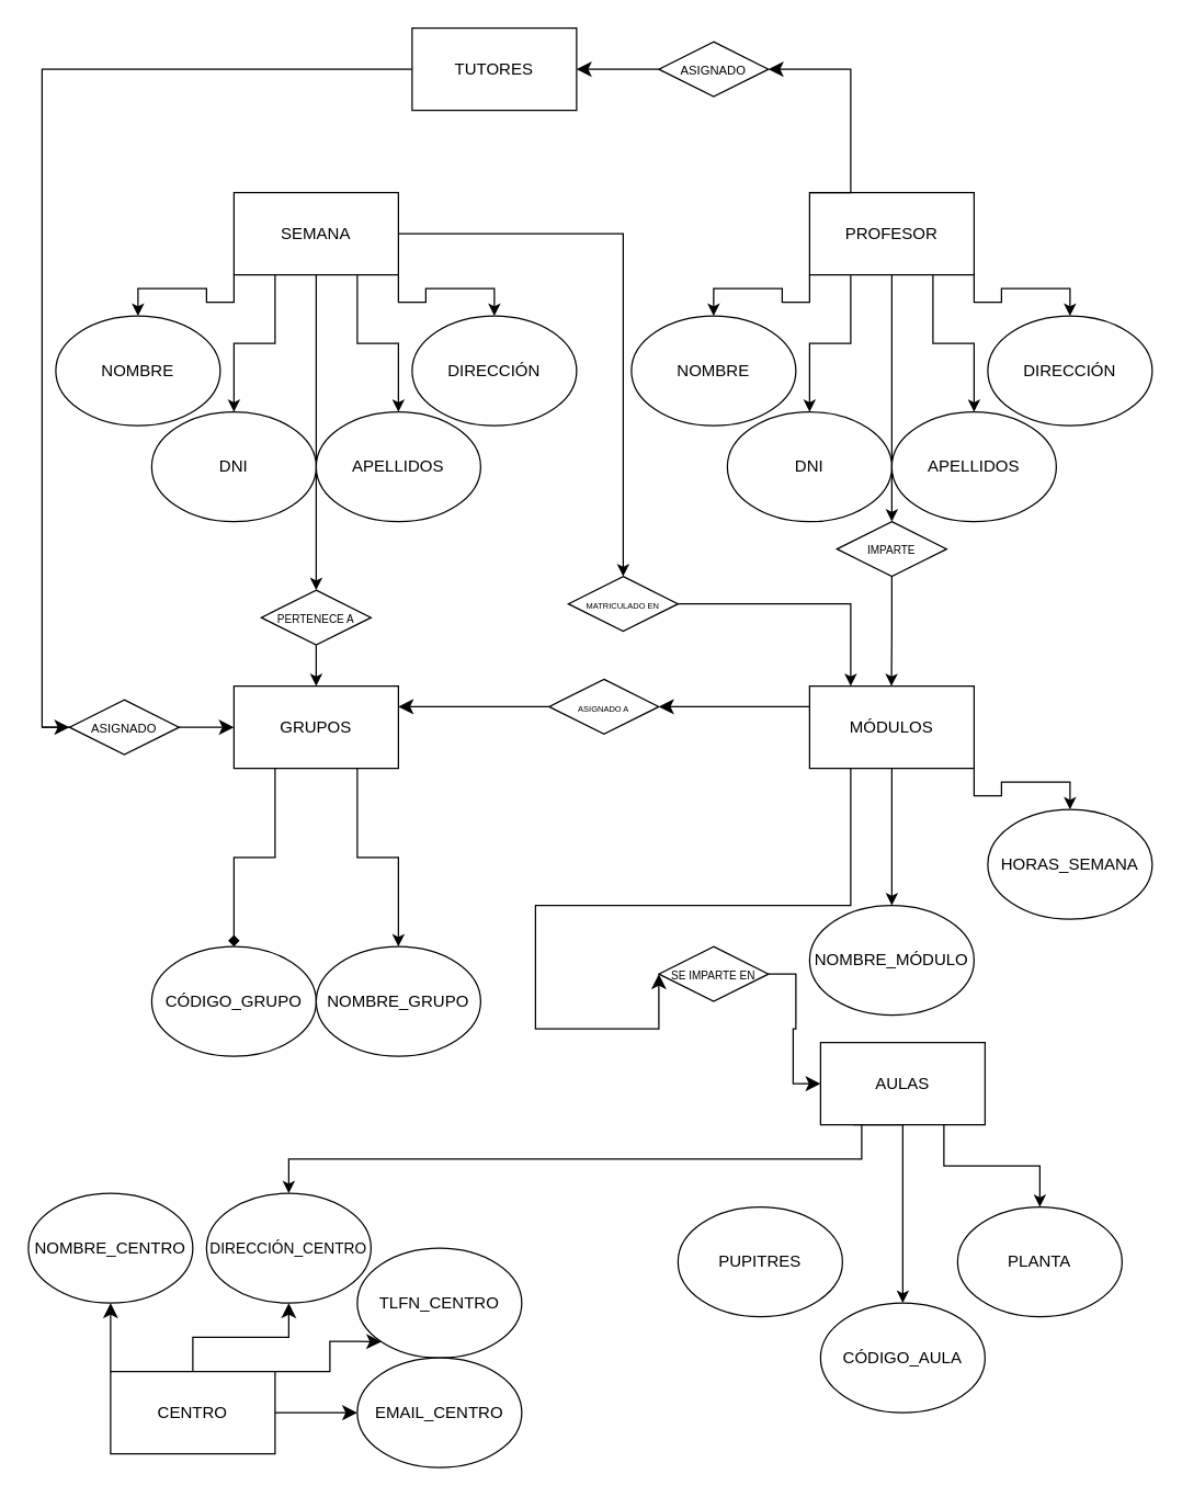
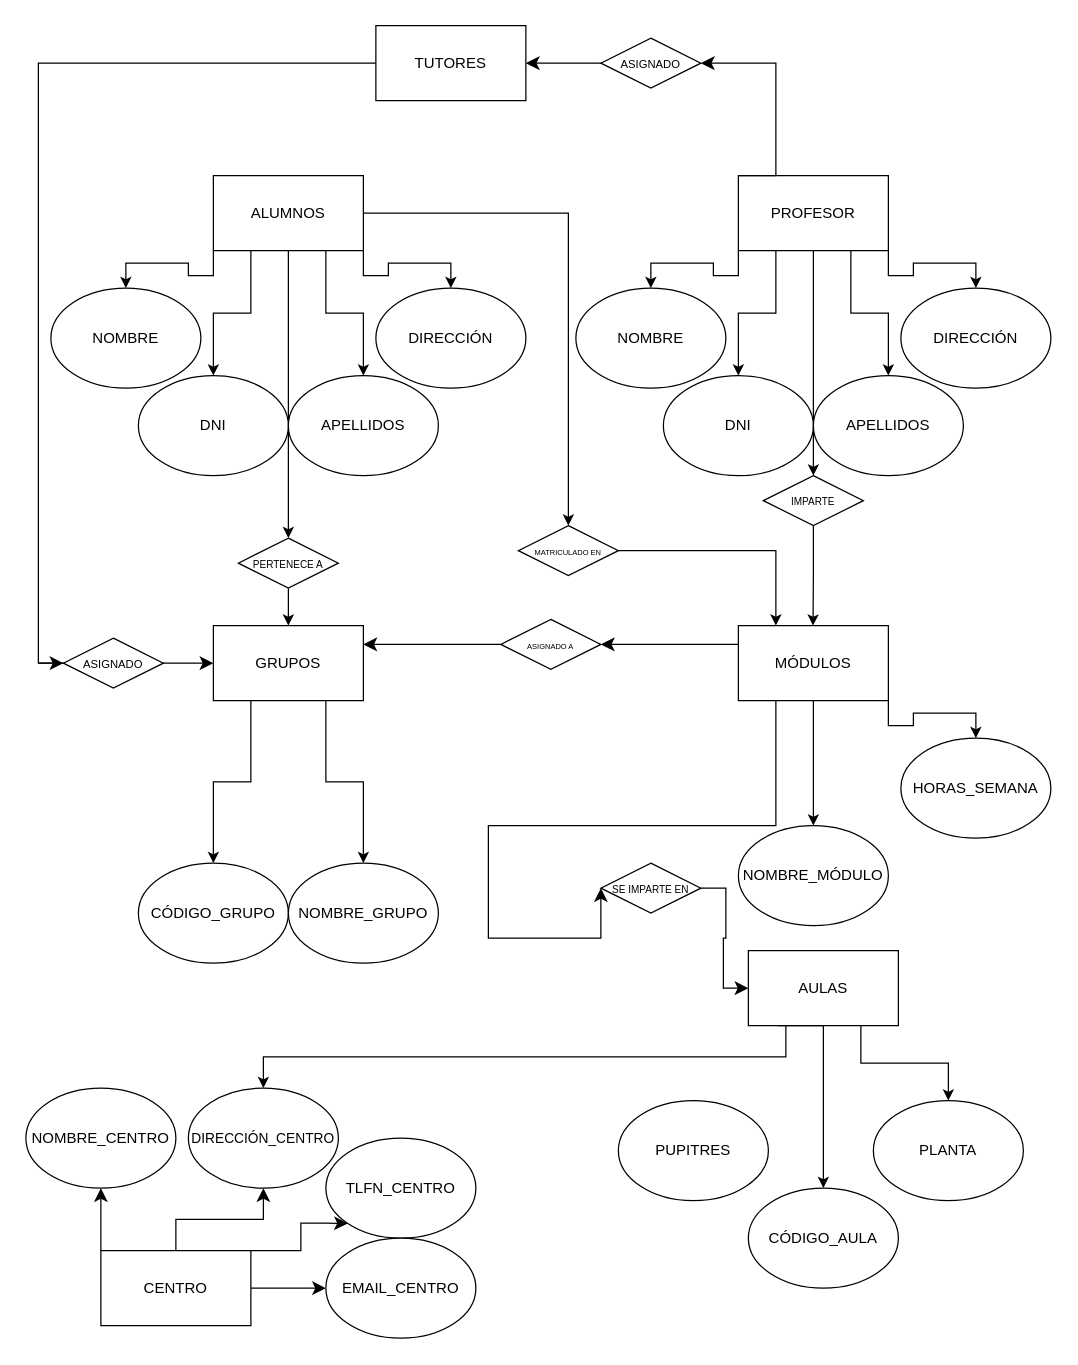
  <mxCell id="0" />
  <mxCell id="1" parent="0" />
  <mxCell id="2" style="edgeStyle=orthogonalEdgeStyle;rounded=0;orthogonalLoop=1;jettySize=auto;html=1;exitX=0;exitY=1;exitDx=0;exitDy=0;entryX=0.5;entryY=0;entryDx=0;entryDy=0;" parent="1" source="8" target="16" edge="1"><mxGeometry relative="1" as="geometry" /></mxCell>
  <mxCell id="3" style="edgeStyle=orthogonalEdgeStyle;rounded=0;orthogonalLoop=1;jettySize=auto;html=1;exitX=0.25;exitY=1;exitDx=0;exitDy=0;entryX=0.5;entryY=0;entryDx=0;entryDy=0;" parent="1" source="8" target="17" edge="1"><mxGeometry relative="1" as="geometry" /></mxCell>
  <mxCell id="4" style="edgeStyle=orthogonalEdgeStyle;rounded=0;orthogonalLoop=1;jettySize=auto;html=1;exitX=0.75;exitY=1;exitDx=0;exitDy=0;entryX=0.5;entryY=0;entryDx=0;entryDy=0;" parent="1" source="8" target="18" edge="1"><mxGeometry relative="1" as="geometry" /></mxCell>
  <mxCell id="5" style="edgeStyle=orthogonalEdgeStyle;rounded=0;orthogonalLoop=1;jettySize=auto;html=1;exitX=1;exitY=1;exitDx=0;exitDy=0;entryX=0.5;entryY=0;entryDx=0;entryDy=0;" parent="1" source="8" target="19" edge="1"><mxGeometry relative="1" as="geometry" /></mxCell>
  <mxCell id="6" style="edgeStyle=orthogonalEdgeStyle;rounded=0;orthogonalLoop=1;jettySize=auto;html=1;entryX=0.5;entryY=0;entryDx=0;entryDy=0;" parent="1" source="8" target="37" edge="1"><mxGeometry relative="1" as="geometry" /></mxCell>
  <mxCell id="7" style="edgeStyle=orthogonalEdgeStyle;rounded=0;orthogonalLoop=1;jettySize=auto;html=1;exitX=1;exitY=0.5;exitDx=0;exitDy=0;entryX=0.5;entryY=0;entryDx=0;entryDy=0;" parent="1" source="8" target="39" edge="1"><mxGeometry relative="1" as="geometry" /></mxCell>
- <mxCell id="8" value="SEMANA" style="rounded=0;whiteSpace=wrap;html=1;" parent="1" vertex="1"><mxGeometry x="170" y="140" width="120" height="60" as="geometry" /></mxCell>
+ <mxCell id="8" value="ALUMNOS" style="rounded=0;whiteSpace=wrap;html=1;" parent="1" vertex="1"><mxGeometry x="170" y="140" width="120" height="60" as="geometry" /></mxCell>
  <mxCell id="9" style="edgeStyle=orthogonalEdgeStyle;rounded=0;orthogonalLoop=1;jettySize=auto;html=1;exitX=0;exitY=1;exitDx=0;exitDy=0;entryX=0.5;entryY=0;entryDx=0;entryDy=0;" parent="1" source="15" target="20" edge="1"><mxGeometry relative="1" as="geometry" /></mxCell>
  <mxCell id="10" style="edgeStyle=orthogonalEdgeStyle;rounded=0;orthogonalLoop=1;jettySize=auto;html=1;exitX=0.25;exitY=1;exitDx=0;exitDy=0;entryX=0.5;entryY=0;entryDx=0;entryDy=0;" parent="1" source="15" target="21" edge="1"><mxGeometry relative="1" as="geometry" /></mxCell>
  <mxCell id="11" style="edgeStyle=orthogonalEdgeStyle;rounded=0;orthogonalLoop=1;jettySize=auto;html=1;exitX=0.75;exitY=1;exitDx=0;exitDy=0;entryX=0.5;entryY=0;entryDx=0;entryDy=0;" parent="1" source="15" target="22" edge="1"><mxGeometry relative="1" as="geometry" /></mxCell>
  <mxCell id="12" style="edgeStyle=orthogonalEdgeStyle;rounded=0;orthogonalLoop=1;jettySize=auto;html=1;exitX=1;exitY=1;exitDx=0;exitDy=0;entryX=0.5;entryY=0;entryDx=0;entryDy=0;" parent="1" source="15" target="23" edge="1"><mxGeometry relative="1" as="geometry" /></mxCell>
  <mxCell id="13" style="edgeStyle=orthogonalEdgeStyle;rounded=0;orthogonalLoop=1;jettySize=auto;html=1;entryX=0.5;entryY=0;entryDx=0;entryDy=0;" parent="1" source="15" target="48" edge="1"><mxGeometry relative="1" as="geometry" /></mxCell>
  <mxCell id="14" style="edgeStyle=none;curved=1;rounded=0;orthogonalLoop=1;jettySize=auto;html=1;exitX=0;exitY=0.5;exitDx=0;exitDy=0;entryX=1;entryY=0.5;entryDx=0;entryDy=0;fontSize=12;startSize=8;endSize=8;" edge="1" parent="1" source="63" target="61"><mxGeometry relative="1" as="geometry"><mxPoint x="530" y="70" as="sourcePoint" /></mxGeometry></mxCell>
  <mxCell id="15" value="PROFESOR" style="rounded=0;whiteSpace=wrap;html=1;" parent="1" vertex="1"><mxGeometry x="590" y="140" width="120" height="60" as="geometry" /></mxCell>
  <mxCell id="16" value="NOMBRE" style="ellipse;whiteSpace=wrap;html=1;" parent="1" vertex="1"><mxGeometry x="40" y="230" width="120" height="80" as="geometry" /></mxCell>
  <mxCell id="17" value="DNI" style="ellipse;whiteSpace=wrap;html=1;" parent="1" vertex="1"><mxGeometry x="110" y="300" width="120" height="80" as="geometry" /></mxCell>
  <mxCell id="18" value="APELLIDOS" style="ellipse;whiteSpace=wrap;html=1;" parent="1" vertex="1"><mxGeometry x="230" y="300" width="120" height="80" as="geometry" /></mxCell>
  <mxCell id="19" value="DIRECCIÓN" style="ellipse;whiteSpace=wrap;html=1;" parent="1" vertex="1"><mxGeometry x="300" y="230" width="120" height="80" as="geometry" /></mxCell>
  <mxCell id="20" value="NOMBRE" style="ellipse;whiteSpace=wrap;html=1;" parent="1" vertex="1"><mxGeometry x="460" y="230" width="120" height="80" as="geometry" /></mxCell>
  <mxCell id="21" value="DNI" style="ellipse;whiteSpace=wrap;html=1;" parent="1" vertex="1"><mxGeometry x="530" y="300" width="120" height="80" as="geometry" /></mxCell>
  <mxCell id="22" value="APELLIDOS" style="ellipse;whiteSpace=wrap;html=1;" parent="1" vertex="1"><mxGeometry x="650" y="300" width="120" height="80" as="geometry" /></mxCell>
  <mxCell id="23" value="DIRECCIÓN" style="ellipse;whiteSpace=wrap;html=1;" parent="1" vertex="1"><mxGeometry x="720" y="230" width="120" height="80" as="geometry" /></mxCell>
  <mxCell id="24" style="edgeStyle=orthogonalEdgeStyle;rounded=0;orthogonalLoop=1;jettySize=auto;html=1;exitX=0.5;exitY=1;exitDx=0;exitDy=0;entryX=0.5;entryY=0;entryDx=0;entryDy=0;" parent="1" source="28" target="29" edge="1"><mxGeometry relative="1" as="geometry" /></mxCell>
  <mxCell id="25" style="edgeStyle=orthogonalEdgeStyle;rounded=0;orthogonalLoop=1;jettySize=auto;html=1;exitX=1;exitY=1;exitDx=0;exitDy=0;entryX=0.5;entryY=0;entryDx=0;entryDy=0;" parent="1" source="28" target="30" edge="1"><mxGeometry relative="1" as="geometry" /></mxCell>
  <mxCell id="26" style="edgeStyle=none;curved=1;rounded=0;orthogonalLoop=1;jettySize=auto;html=1;exitX=0;exitY=0.25;exitDx=0;exitDy=0;entryX=1;entryY=0.5;entryDx=0;entryDy=0;fontSize=12;startSize=8;endSize=8;" edge="1" parent="1" source="28" target="50"><mxGeometry relative="1" as="geometry" /></mxCell>
  <mxCell id="27" style="edgeStyle=orthogonalEdgeStyle;rounded=0;orthogonalLoop=1;jettySize=auto;html=1;exitX=0.25;exitY=1;exitDx=0;exitDy=0;entryX=0;entryY=0.5;entryDx=0;entryDy=0;fontSize=12;startSize=8;endSize=8;" edge="1" parent="1" source="28" target="67"><mxGeometry relative="1" as="geometry"><Array as="points"><mxPoint x="620" y="660" /><mxPoint x="390" y="660" /><mxPoint x="390" y="750" /></Array></mxGeometry></mxCell>
  <mxCell id="28" value="MÓDULOS" style="rounded=0;whiteSpace=wrap;html=1;" parent="1" vertex="1"><mxGeometry x="590" y="500" width="120" height="60" as="geometry" /></mxCell>
  <mxCell id="29" value="NOMBRE_MÓDULO" style="ellipse;whiteSpace=wrap;html=1;" parent="1" vertex="1"><mxGeometry x="590" y="660" width="120" height="80" as="geometry" /></mxCell>
  <mxCell id="30" value="HORAS_SEMANA" style="ellipse;whiteSpace=wrap;html=1;" parent="1" vertex="1"><mxGeometry x="720" y="590" width="120" height="80" as="geometry" /></mxCell>
- <mxCell id="31" style="edgeStyle=orthogonalEdgeStyle;rounded=0;orthogonalLoop=1;jettySize=auto;html=1;exitX=0.25;exitY=1;exitDx=0;exitDy=0;entryX=0.5;entryY=0;entryDx=0;entryDy=0;endArrow=diamond;" parent="1" source="33" target="34" edge="1"><mxGeometry relative="1" as="geometry" /></mxCell>
+ <mxCell id="31" style="edgeStyle=orthogonalEdgeStyle;rounded=0;orthogonalLoop=1;jettySize=auto;html=1;exitX=0.25;exitY=1;exitDx=0;exitDy=0;entryX=0.5;entryY=0;entryDx=0;entryDy=0;" parent="1" source="33" target="34" edge="1"><mxGeometry relative="1" as="geometry" /></mxCell>
  <mxCell id="32" style="edgeStyle=orthogonalEdgeStyle;rounded=0;orthogonalLoop=1;jettySize=auto;html=1;exitX=0.75;exitY=1;exitDx=0;exitDy=0;entryX=0.5;entryY=0;entryDx=0;entryDy=0;" parent="1" source="33" target="35" edge="1"><mxGeometry relative="1" as="geometry" /></mxCell>
  <mxCell id="33" value="GRUPOS" style="rounded=0;whiteSpace=wrap;html=1;" parent="1" vertex="1"><mxGeometry x="170" y="500" width="120" height="60" as="geometry" /></mxCell>
  <mxCell id="34" value="CÓDIGO_GRUPO" style="ellipse;whiteSpace=wrap;html=1;" parent="1" vertex="1"><mxGeometry x="110" y="690" width="120" height="80" as="geometry" /></mxCell>
  <mxCell id="35" value="NOMBRE_GRUPO" style="ellipse;whiteSpace=wrap;html=1;" parent="1" vertex="1"><mxGeometry x="230" y="690" width="120" height="80" as="geometry" /></mxCell>
  <mxCell id="36" style="edgeStyle=orthogonalEdgeStyle;rounded=0;orthogonalLoop=1;jettySize=auto;html=1;exitX=0.5;exitY=1;exitDx=0;exitDy=0;entryX=0.5;entryY=0;entryDx=0;entryDy=0;" parent="1" source="37" target="33" edge="1"><mxGeometry relative="1" as="geometry" /></mxCell>
  <mxCell id="37" value="&lt;font style=&quot;font-size: 8px;&quot;&gt;PERTENECE A&lt;/font&gt;" style="rhombus;whiteSpace=wrap;html=1;" parent="1" vertex="1"><mxGeometry x="190" y="430" width="80" height="40" as="geometry" /></mxCell>
  <mxCell id="38" style="edgeStyle=orthogonalEdgeStyle;rounded=0;orthogonalLoop=1;jettySize=auto;html=1;exitX=1;exitY=0.5;exitDx=0;exitDy=0;entryX=0.25;entryY=0;entryDx=0;entryDy=0;" parent="1" source="39" target="28" edge="1"><mxGeometry relative="1" as="geometry"><Array as="points"><mxPoint x="620" y="440" /></Array></mxGeometry></mxCell>
  <mxCell id="39" value="&lt;font style=&quot;font-size: 6px;&quot;&gt;MATRICULADO EN&lt;/font&gt;" style="rhombus;whiteSpace=wrap;html=1;" parent="1" vertex="1"><mxGeometry x="414" y="420" width="80" height="40" as="geometry" /></mxCell>
  <mxCell id="40" style="edgeStyle=orthogonalEdgeStyle;rounded=0;orthogonalLoop=1;jettySize=auto;html=1;exitX=0.25;exitY=1;exitDx=0;exitDy=0;entryX=0.5;entryY=0;entryDx=0;entryDy=0;" parent="1" target="44" edge="1"><mxGeometry relative="1" as="geometry"><mxPoint x="622" y="820" as="sourcePoint" /><Array as="points"><mxPoint x="658" y="820" /></Array></mxGeometry></mxCell>
  <mxCell id="41" style="edgeStyle=orthogonalEdgeStyle;rounded=0;orthogonalLoop=1;jettySize=auto;html=1;exitX=0.75;exitY=1;exitDx=0;exitDy=0;entryX=0.5;entryY=0;entryDx=0;entryDy=0;" parent="1" source="43" target="45" edge="1"><mxGeometry relative="1" as="geometry" /></mxCell>
  <mxCell id="42" style="edgeStyle=orthogonalEdgeStyle;rounded=0;orthogonalLoop=1;jettySize=auto;html=1;exitX=0.25;exitY=1;exitDx=0;exitDy=0;" parent="1" source="43" target="57" edge="1"><mxGeometry relative="1" as="geometry" /></mxCell>
  <mxCell id="43" value="AULAS" style="rounded=0;whiteSpace=wrap;html=1;" parent="1" vertex="1"><mxGeometry x="598" y="760" width="120" height="60" as="geometry" /></mxCell>
  <mxCell id="44" value="CÓDIGO_AULA" style="ellipse;whiteSpace=wrap;html=1;" parent="1" vertex="1"><mxGeometry x="598" y="950" width="120" height="80" as="geometry" /></mxCell>
  <mxCell id="45" value="PLANTA" style="ellipse;whiteSpace=wrap;html=1;" parent="1" vertex="1"><mxGeometry x="698" y="880" width="120" height="80" as="geometry" /></mxCell>
  <mxCell id="46" value="PUPITRES" style="ellipse;whiteSpace=wrap;html=1;" parent="1" vertex="1"><mxGeometry x="494" y="880" width="120" height="80" as="geometry" /></mxCell>
  <mxCell id="47" style="edgeStyle=orthogonalEdgeStyle;rounded=0;orthogonalLoop=1;jettySize=auto;html=1;exitX=0.5;exitY=1;exitDx=0;exitDy=0;" parent="1" source="48" edge="1"><mxGeometry relative="1" as="geometry"><mxPoint x="649.714" y="500" as="targetPoint" /></mxGeometry></mxCell>
  <mxCell id="48" value="&lt;font style=&quot;font-size: 8px;&quot;&gt;IMPARTE&lt;/font&gt;" style="rhombus;whiteSpace=wrap;html=1;" parent="1" vertex="1"><mxGeometry x="610" y="380" width="80" height="40" as="geometry" /></mxCell>
  <mxCell id="49" style="edgeStyle=none;curved=1;rounded=0;orthogonalLoop=1;jettySize=auto;html=1;exitX=0;exitY=0.5;exitDx=0;exitDy=0;entryX=1;entryY=0.25;entryDx=0;entryDy=0;fontSize=12;startSize=8;endSize=8;" edge="1" parent="1" source="50" target="33"><mxGeometry relative="1" as="geometry" /></mxCell>
  <mxCell id="50" value="&lt;font style=&quot;font-size: 6px;&quot;&gt;ASIGNADO A&lt;/font&gt;" style="rhombus;whiteSpace=wrap;html=1;" vertex="1" parent="1"><mxGeometry x="400" y="495" width="80" height="40" as="geometry" /></mxCell>
  <mxCell id="51" style="edgeStyle=none;curved=1;rounded=0;orthogonalLoop=1;jettySize=auto;html=1;exitX=0;exitY=0;exitDx=0;exitDy=0;entryX=0.5;entryY=1;entryDx=0;entryDy=0;fontSize=12;startSize=8;endSize=8;" edge="1" parent="1" source="55" target="56"><mxGeometry relative="1" as="geometry" /></mxCell>
  <mxCell id="52" style="edgeStyle=orthogonalEdgeStyle;rounded=0;orthogonalLoop=1;jettySize=auto;html=1;exitX=0.5;exitY=0;exitDx=0;exitDy=0;entryX=0.5;entryY=1;entryDx=0;entryDy=0;fontSize=12;startSize=8;endSize=8;" edge="1" parent="1" source="55" target="57"><mxGeometry relative="1" as="geometry" /></mxCell>
  <mxCell id="53" style="edgeStyle=orthogonalEdgeStyle;rounded=0;orthogonalLoop=1;jettySize=auto;html=1;exitX=1;exitY=0;exitDx=0;exitDy=0;entryX=0;entryY=1;entryDx=0;entryDy=0;fontSize=12;startSize=8;endSize=8;" edge="1" parent="1" source="55" target="58"><mxGeometry relative="1" as="geometry"><Array as="points"><mxPoint x="240" y="1000" /><mxPoint x="240" y="978" /><mxPoint x="260" y="978" /></Array></mxGeometry></mxCell>
  <mxCell id="54" style="edgeStyle=none;curved=1;rounded=0;orthogonalLoop=1;jettySize=auto;html=1;exitX=1;exitY=0.5;exitDx=0;exitDy=0;entryX=0;entryY=0.5;entryDx=0;entryDy=0;fontSize=12;startSize=8;endSize=8;" edge="1" parent="1" source="55" target="59"><mxGeometry relative="1" as="geometry" /></mxCell>
  <mxCell id="55" value="CENTRO" style="rounded=0;whiteSpace=wrap;html=1;" vertex="1" parent="1"><mxGeometry x="80" y="1000" width="120" height="60" as="geometry" /></mxCell>
  <mxCell id="56" value="NOMBRE_CENTRO" style="ellipse;whiteSpace=wrap;html=1;" vertex="1" parent="1"><mxGeometry y="870" width="120" height="80" as="geometry" x="20" /></mxCell>
  <mxCell id="57" value="&lt;font style=&quot;font-size: 11px;&quot;&gt;DIRECCIÓN_CENTRO&lt;/font&gt;" style="ellipse;whiteSpace=wrap;html=1;" vertex="1" parent="1"><mxGeometry x="150" y="870" width="120" height="80" as="geometry" /></mxCell>
  <mxCell id="58" value="TLFN_CENTRO" style="ellipse;whiteSpace=wrap;html=1;" vertex="1" parent="1"><mxGeometry x="260" y="910" width="120" height="80" as="geometry" /></mxCell>
  <mxCell id="59" value="EMAIL_CENTRO" style="ellipse;whiteSpace=wrap;html=1;" vertex="1" parent="1"><mxGeometry x="260" y="990" width="120" height="80" as="geometry" /></mxCell>
  <mxCell id="60" style="edgeStyle=orthogonalEdgeStyle;rounded=0;orthogonalLoop=1;jettySize=auto;html=1;exitX=0;exitY=0.5;exitDx=0;exitDy=0;fontSize=12;startSize=8;endSize=8;" edge="1" parent="1" source="65"><mxGeometry relative="1" as="geometry"><mxPoint x="170" y="530" as="targetPoint" /><Array as="points"><mxPoint x="30" y="530" /><mxPoint x="170" y="530" /></Array></mxGeometry></mxCell>
  <mxCell id="61" value="TUTORES" style="rounded=0;whiteSpace=wrap;html=1;" vertex="1" parent="1"><mxGeometry x="300" y="20" width="120" height="60" as="geometry" /></mxCell>
  <mxCell id="62" value="" style="edgeStyle=orthogonalEdgeStyle;rounded=0;orthogonalLoop=1;jettySize=auto;html=1;exitX=0;exitY=0;exitDx=0;exitDy=0;entryX=1;entryY=0.5;entryDx=0;entryDy=0;fontSize=12;startSize=8;endSize=8;" edge="1" parent="1" source="15" target="63"><mxGeometry relative="1" as="geometry"><mxPoint x="590" y="140" as="sourcePoint" /><mxPoint x="570" y="110" as="targetPoint" /><Array as="points"><mxPoint x="620" y="140" /><mxPoint x="620" y="50" /></Array></mxGeometry></mxCell>
  <mxCell id="63" value="&lt;font style=&quot;font-size: 9px;&quot;&gt;ASIGNADO&lt;/font&gt;" style="rhombus;whiteSpace=wrap;html=1;" vertex="1" parent="1"><mxGeometry x="480" y="30" width="80" height="40" as="geometry" /></mxCell>
  <mxCell id="64" value="" style="edgeStyle=orthogonalEdgeStyle;rounded=0;orthogonalLoop=1;jettySize=auto;html=1;exitX=0;exitY=0.5;exitDx=0;exitDy=0;fontSize=12;startSize=8;endSize=8;" edge="1" parent="1" source="61" target="65"><mxGeometry relative="1" as="geometry"><mxPoint x="300" y="50" as="sourcePoint" /><mxPoint x="170" y="530" as="targetPoint" /><Array as="points"><mxPoint x="30" y="50" /></Array></mxGeometry></mxCell>
  <mxCell id="65" value="&lt;font style=&quot;font-size: 9px;&quot;&gt;ASIGNADO&lt;/font&gt;" style="rhombus;whiteSpace=wrap;html=1;" vertex="1" parent="1"><mxGeometry x="50" y="510" width="80" height="40" as="geometry" /></mxCell>
  <mxCell id="66" style="edgeStyle=orthogonalEdgeStyle;rounded=0;orthogonalLoop=1;jettySize=auto;html=1;exitX=1;exitY=0.5;exitDx=0;exitDy=0;entryX=0;entryY=0.5;entryDx=0;entryDy=0;fontSize=12;startSize=8;endSize=8;" edge="1" parent="1" source="67" target="43"><mxGeometry relative="1" as="geometry" /></mxCell>
  <mxCell id="67" value="&lt;font style=&quot;font-size: 8px;&quot;&gt;SE IMPARTE EN&lt;/font&gt;" style="rhombus;whiteSpace=wrap;html=1;" vertex="1" parent="1"><mxGeometry x="480" y="690" width="80" height="40" as="geometry" /></mxCell>
